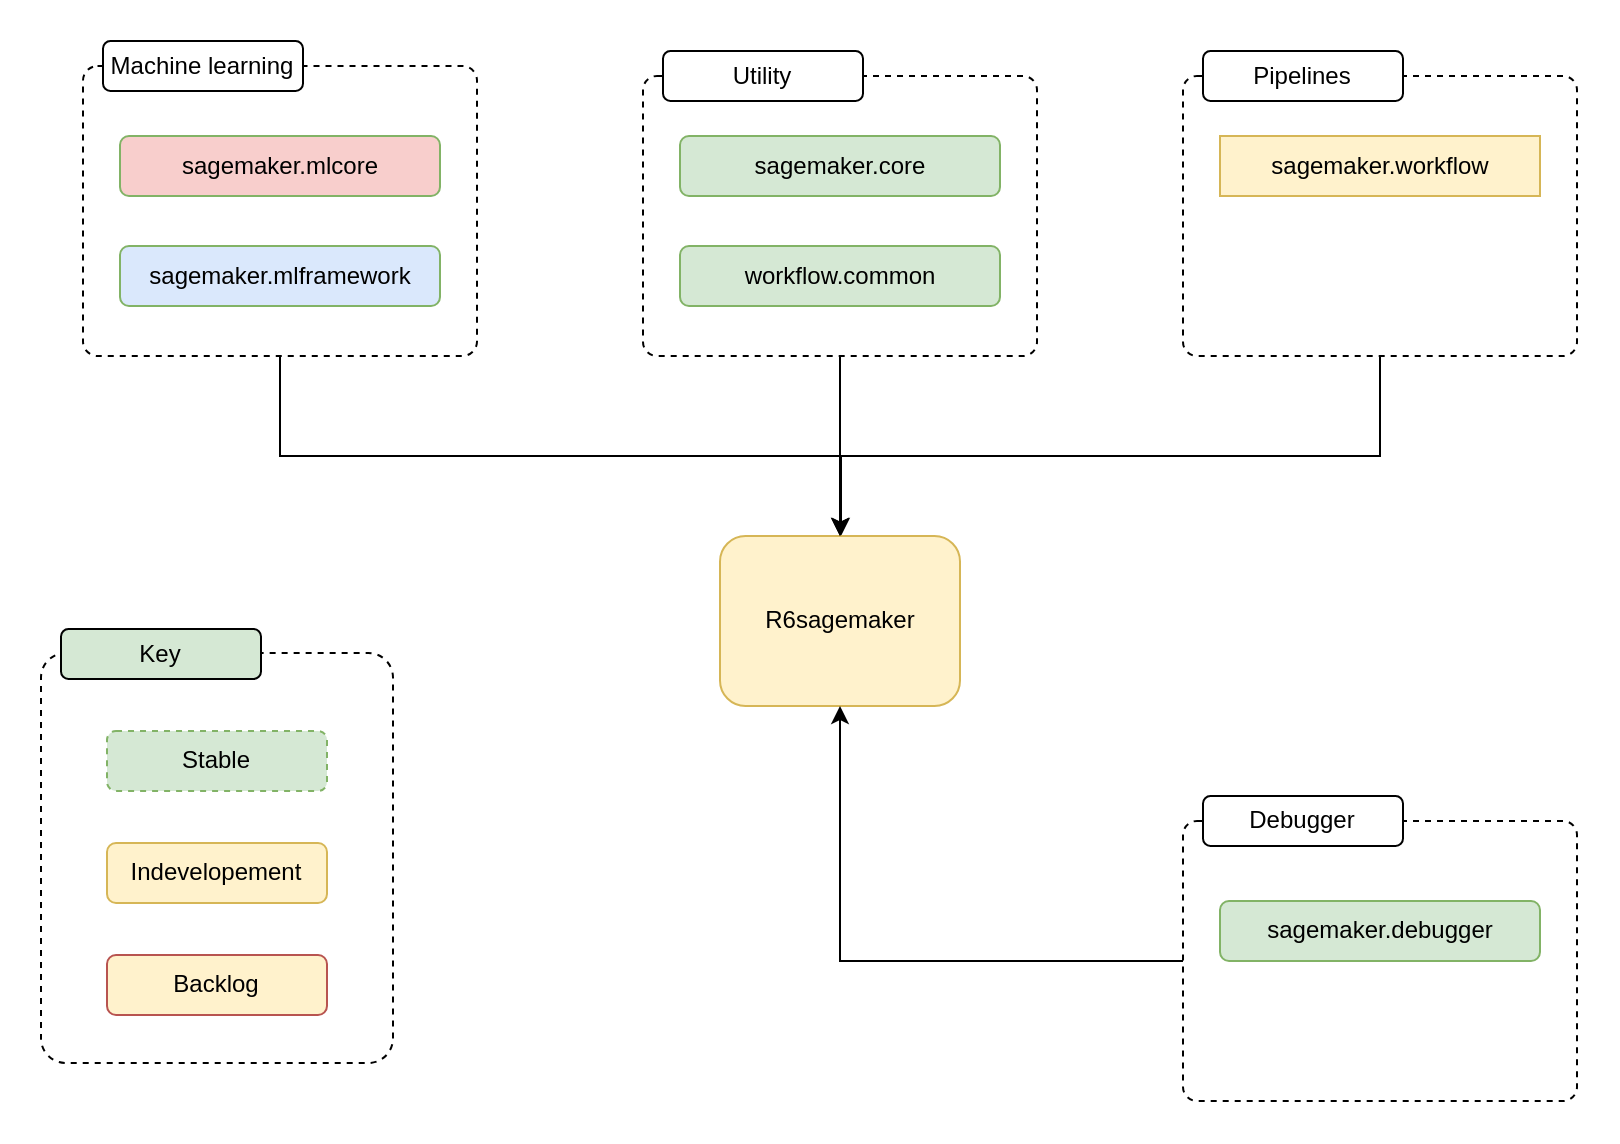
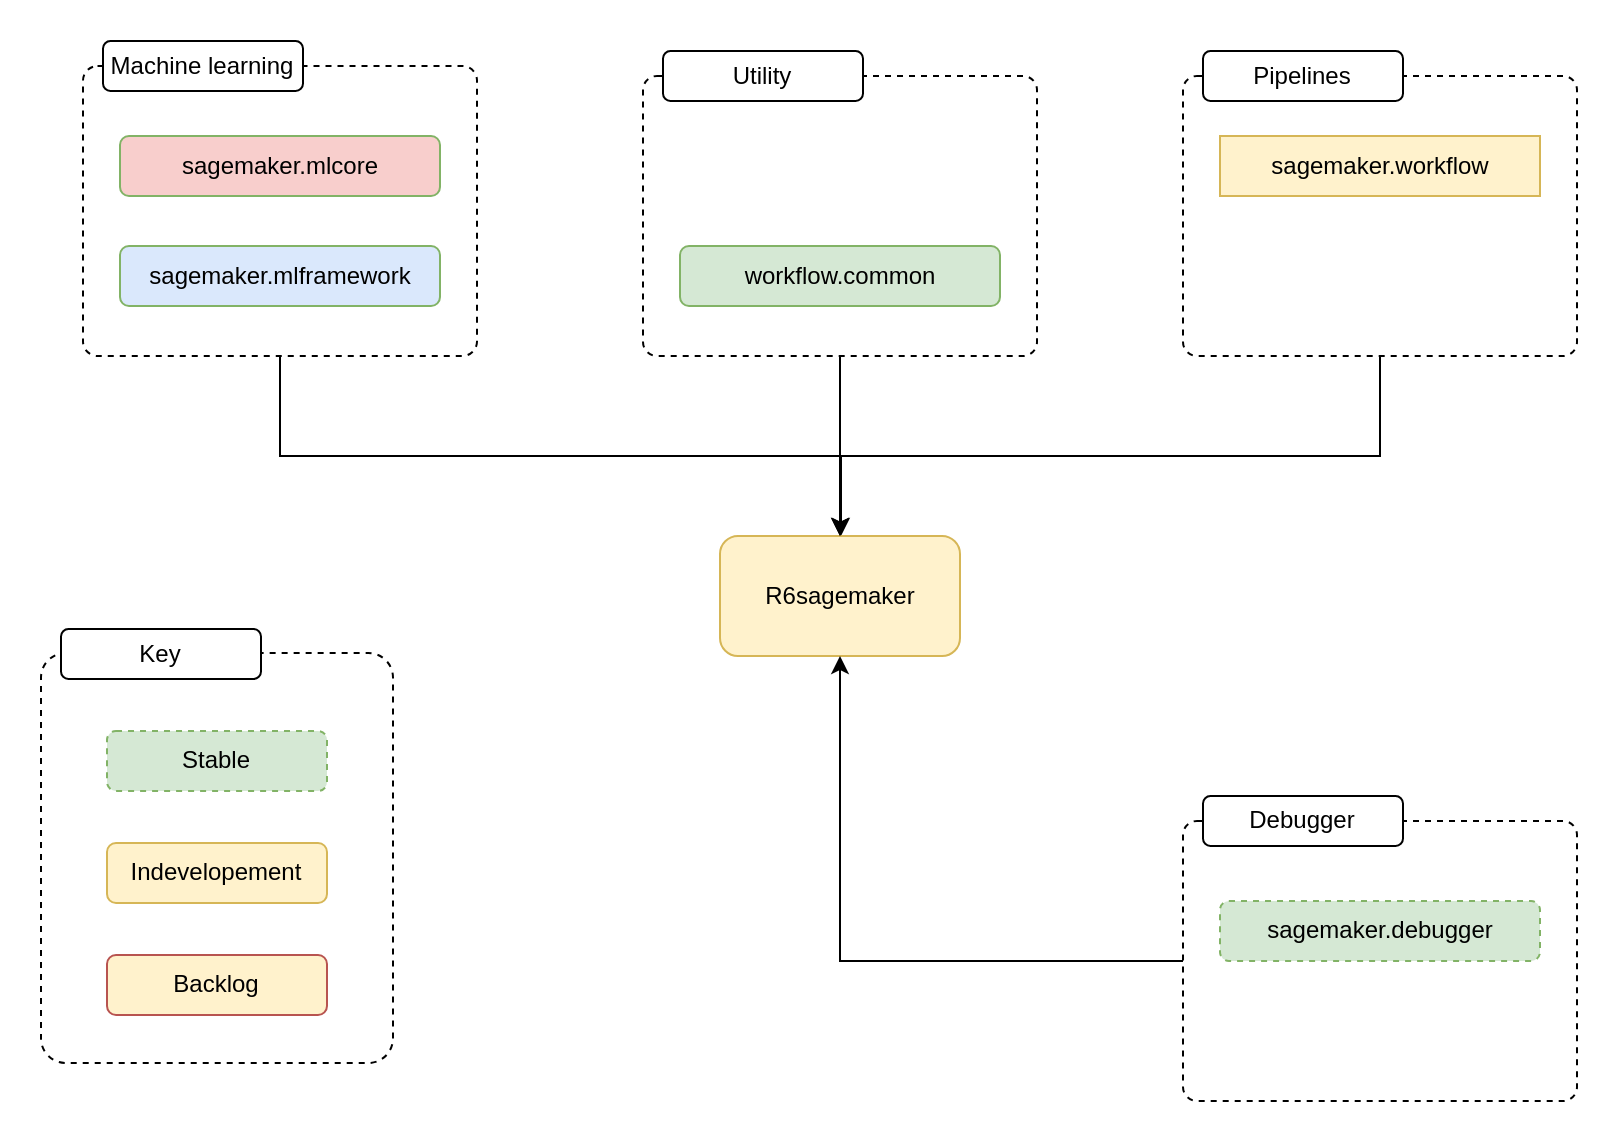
  <mxCell id="0" />
  <mxCell id="1" parent="0" />
  <mxCell id="2" value="" style="group" parent="1" vertex="1" connectable="0"><mxGeometry x="591" y="397.5" width="197" height="152.5" as="geometry" /></mxCell>
  <mxCell id="3" value="" style="rounded=1;whiteSpace=wrap;html=1;arcSize=5;dashed=1;" parent="2" vertex="1"><mxGeometry y="12.5" width="197" height="140" as="geometry" /></mxCell>
  <mxCell id="4" value="Debugger" style="rounded=1;whiteSpace=wrap;html=1;" parent="2" vertex="1"><mxGeometry x="10" width="100" height="25" as="geometry" /></mxCell>
- <mxCell id="5" value="sagemaker.debugger" style="rounded=1;whiteSpace=wrap;html=1;fillColor=#d5e8d4;strokeColor=#82b366;" parent="2" vertex="1"><mxGeometry x="18.5" y="52.5" width="160" height="30" as="geometry" /></mxCell>
+ <mxCell id="5" value="sagemaker.debugger" style="rounded=1;whiteSpace=wrap;html=1;fillColor=#d5e8d4;strokeColor=#82b366;dashed=1;" parent="2" vertex="1"><mxGeometry x="18.5" y="52.5" width="160" height="30" as="geometry" /></mxCell>
  <mxCell id="6" value="" style="group;strokeColor=none;" parent="1" vertex="1" connectable="0"><mxGeometry x="591" y="25" width="197" height="152.5" as="geometry" /></mxCell>
  <mxCell id="7" value="" style="rounded=1;whiteSpace=wrap;html=1;arcSize=5;dashed=1;" parent="6" vertex="1"><mxGeometry y="12.5" width="197" height="140" as="geometry" /></mxCell>
  <mxCell id="8" value="Pipelines" style="rounded=1;whiteSpace=wrap;html=1;" parent="6" vertex="1"><mxGeometry x="10" width="100" height="25" as="geometry" /></mxCell>
  <mxCell id="9" value="" style="group;dashed=1;" parent="1" vertex="1" connectable="0"><mxGeometry x="41" y="20" width="197" height="157.5" as="geometry" /></mxCell>
  <mxCell id="10" value="" style="rounded=1;whiteSpace=wrap;html=1;arcSize=5;dashed=1;" parent="9" vertex="1"><mxGeometry y="12.5" width="197" height="145" as="geometry" /></mxCell>
  <mxCell id="11" value="Machine learning" style="rounded=1;whiteSpace=wrap;html=1;" parent="9" vertex="1"><mxGeometry x="10" width="100" height="25" as="geometry" /></mxCell>
  <mxCell id="12" value="" style="group;dashed=1;" parent="1" vertex="1" connectable="0"><mxGeometry x="321" y="25" width="197" height="152.5" as="geometry" /></mxCell>
  <mxCell id="13" value="" style="rounded=1;whiteSpace=wrap;html=1;arcSize=5;dashed=1;" parent="12" vertex="1"><mxGeometry y="12.5" width="197" height="140" as="geometry" /></mxCell>
  <mxCell id="14" value="Utility" style="rounded=1;whiteSpace=wrap;html=1;" parent="12" vertex="1"><mxGeometry x="10" width="100" height="25" as="geometry" /></mxCell>
  <mxCell id="15" style="edgeStyle=orthogonalEdgeStyle;rounded=0;orthogonalLoop=1;jettySize=auto;html=1;" parent="1" source="7" target="16" edge="1"><mxGeometry relative="1" as="geometry"><Array as="points"><mxPoint x="690" y="227.5" /><mxPoint x="420" y="227.5" /></Array></mxGeometry></mxCell>
- <mxCell id="16" value="R6sagemaker" style="rounded=1;whiteSpace=wrap;html=1;fillColor=#fff2cc;strokeColor=#d6b656;" parent="1" vertex="1"><mxGeometry x="359.5" y="267.5" width="120" height="85" as="geometry" /></mxCell>
- <mxCell id="17" value="sagemaker.core" style="rounded=1;whiteSpace=wrap;html=1;fillColor=#d5e8d4;strokeColor=#82b366;" parent="1" vertex="1"><mxGeometry x="339.5" y="67.5" width="160" height="30" as="geometry" /></mxCell>
+ <mxCell id="16" value="R6sagemaker" style="rounded=1;whiteSpace=wrap;html=1;fillColor=#fff2cc;strokeColor=#d6b656;" parent="1" vertex="1"><mxGeometry x="359.5" y="267.5" width="120" height="60" as="geometry" /></mxCell>
  <mxCell id="18" value="sagemaker.mlcore" style="rounded=1;whiteSpace=wrap;html=1;fillColor=#f8cecc;strokeColor=#82b366;" parent="1" vertex="1"><mxGeometry x="59.5" y="67.5" width="160" height="30" as="geometry" /></mxCell>
  <mxCell id="19" value="sagemaker.mlframework" style="rounded=1;whiteSpace=wrap;html=1;fillColor=#dae8fc;strokeColor=#82b366;" parent="1" vertex="1"><mxGeometry x="59.5" y="122.5" width="160" height="30" as="geometry" /></mxCell>
  <mxCell id="20" value="workflow.common" style="rounded=1;whiteSpace=wrap;html=1;fillColor=#d5e8d4;strokeColor=#82b366;" parent="1" vertex="1"><mxGeometry x="339.5" y="122.5" width="160" height="30" as="geometry" /></mxCell>
  <mxCell id="21" value="sagemaker.workflow" style="whiteSpace=wrap;html=1;fillColor=#fff2cc;strokeColor=#d6b656;rounded=0;" parent="1" vertex="1"><mxGeometry x="609.5" y="67.5" width="160" height="30" as="geometry" /></mxCell>
  <mxCell id="22" value="" style="endArrow=classic;html=1;exitX=0.5;exitY=1;exitDx=0;exitDy=0;entryX=0.5;entryY=0;entryDx=0;entryDy=0;" parent="1" source="13" target="16" edge="1"><mxGeometry width="50" height="50" relative="1" as="geometry"><mxPoint x="41" y="507.5" as="sourcePoint" /><mxPoint x="91" y="457.5" as="targetPoint" /></mxGeometry></mxCell>
  <mxCell id="23" style="edgeStyle=orthogonalEdgeStyle;rounded=0;orthogonalLoop=1;jettySize=auto;html=1;entryX=0.5;entryY=0;entryDx=0;entryDy=0;" parent="1" source="10" target="16" edge="1"><mxGeometry relative="1" as="geometry"><Array as="points"><mxPoint x="140" y="227.5" /><mxPoint x="420" y="227.5" /></Array></mxGeometry></mxCell>
  <mxCell id="24" style="edgeStyle=orthogonalEdgeStyle;rounded=0;orthogonalLoop=1;jettySize=auto;html=1;entryX=0.5;entryY=1;entryDx=0;entryDy=0;" parent="1" source="3" target="16" edge="1"><mxGeometry relative="1" as="geometry"><Array as="points"><mxPoint x="420" y="480.5" /></Array></mxGeometry></mxCell>
  <mxCell id="25" value="" style="group" parent="1" vertex="1" connectable="0"><mxGeometry x="20" y="314" width="176" height="217" as="geometry" /></mxCell>
  <mxCell id="26" value="" style="rounded=1;whiteSpace=wrap;html=1;dashed=1;strokeColor=#000000;arcSize=7;" parent="25" vertex="1"><mxGeometry y="12" width="176" height="205" as="geometry" /></mxCell>
  <mxCell id="27" value="Stable" style="rounded=1;whiteSpace=wrap;html=1;fillColor=#d5e8d4;strokeColor=#82b366;dashed=1;" parent="25" vertex="1"><mxGeometry x="33" y="51" width="110" height="30" as="geometry" /></mxCell>
  <mxCell id="28" value="Indevelopement" style="rounded=1;whiteSpace=wrap;html=1;fillColor=#fff2cc;strokeColor=#d6b656;" parent="25" vertex="1"><mxGeometry x="33" y="107" width="110" height="30" as="geometry" /></mxCell>
  <mxCell id="29" value="Backlog" style="rounded=1;whiteSpace=wrap;html=1;fillColor=#fff2cc;strokeColor=#b85450;" parent="25" vertex="1"><mxGeometry x="33" y="163" width="110" height="30" as="geometry" /></mxCell>
- <mxCell id="30" value="Key" style="rounded=1;whiteSpace=wrap;html=1;fillColor=#d5e8d4;" parent="25" vertex="1"><mxGeometry x="10" width="100" height="25" as="geometry" /></mxCell>
+ <mxCell id="30" value="Key" style="rounded=1;whiteSpace=wrap;html=1;" parent="25" vertex="1"><mxGeometry x="10" width="100" height="25" as="geometry" /></mxCell>
